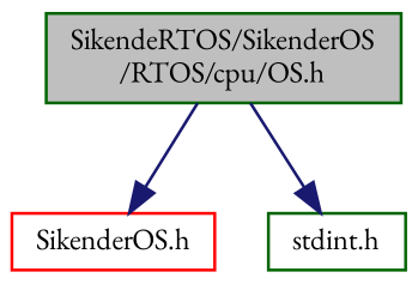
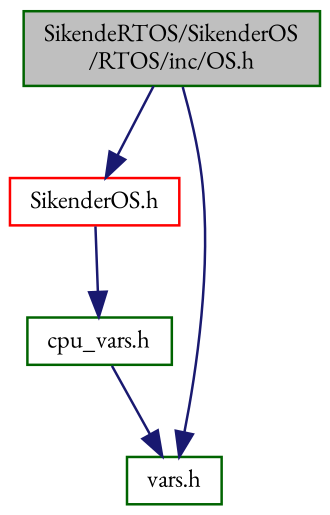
  digraph {
    fontname="EB Garamond"
    node [color=darkgreen fillcolor=white fontname="EB Garamond" fontsize=10 shape=record style=filled]
    edge [color=midnightblue fontname="EB Garamond" fontsize=10 labelfontname=Helvetica labelfontsize=10 style=solid]
-   n1 [fillcolor=grey75 fontcolor=black height=0.2 label="SikendeRTOS/SikenderOS\l/RTOS/cpu/OS.h" width=0.4]
+   n1 [fillcolor=grey75 fontcolor=black height=0.2 label="SikendeRTOS/SikenderOS\l/RTOS/inc/OS.h" width=0.4]
    n2 [color=red height=0.2 label="SikenderOS.h" width=0.4]
-   n3 [height=0.2 label="stdint.h" width=0.4]
+   n3 [height=0.2 label="vars.h" width=0.4]
+   n4 [height=0.2 label="cpu_vars.h" width=0.4]
    n1 -> n2
    n1 -> n3
+   n2 -> n4
+   n4 -> n3
  }
